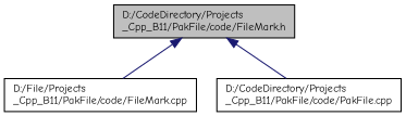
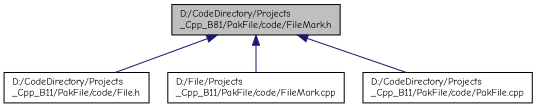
  digraph {
    fontname="Comic Neue"
    node [color=black fillcolor=white fontname="Comic Neue" fontsize=10 shape=record style=filled]
    edge [color=midnightblue dir=back fontname="Comic Neue" fontsize=10 labelfontname=Helvetica labelfontsize=10 style=solid]
-   n1 [fillcolor=grey75 fontcolor=black height=0.2 label="D:/CodeDirectory/Projects\l_Cpp_B11/PakFile/code/FileMark.h" width=0.4]
+   n1 [fillcolor=grey75 fontcolor=black height=0.2 label="D:/CodeDirectory/Projects\l_Cpp_B81/PakFile/code/FileMark.h" width=0.4]
+   n2 [height=0.2 label="D:/CodeDirectory/Projects\l_Cpp_B11/PakFile/code/File.h" width=0.4]
    n3 [height=0.2 label="D:/File/Projects\l_Cpp_B11/PakFile/code/FileMark.cpp" width=0.4]
    n4 [height=0.2 label="D:/CodeDirectory/Projects\l_Cpp_B11/PakFile/code/PakFile.cpp" width=0.4]
+   n1 -> n2
    n1 -> n3
    n1 -> n4
  }
